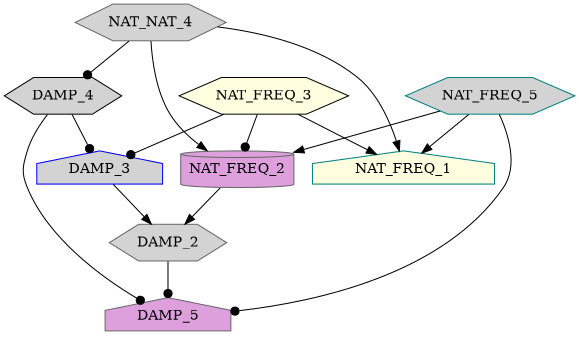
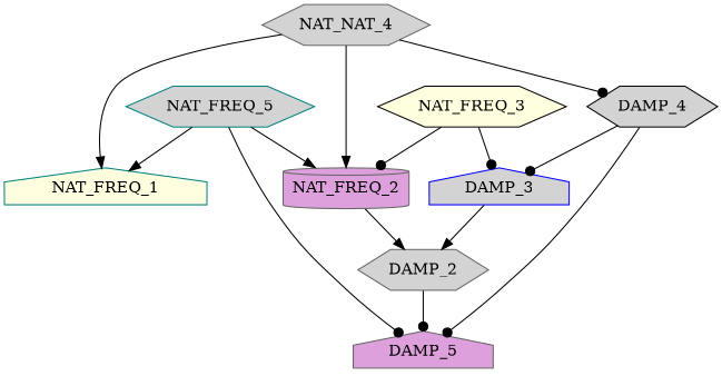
  strict digraph {
    node [color=gray40 fillcolor=lightgrey shape=hexagon style=filled]
    edge [arrowhead=normal]
    NAT_FREQ_1 [color=teal fillcolor=lightyellow shape=house]
    NAT_FREQ_2 [fillcolor=plum shape=cylinder]
    DAMP_2
    DAMP_5 [fillcolor=plum shape=house]
    NAT_FREQ_3 [color=black fillcolor=lightyellow]
    DAMP_3 [color=blue shape=house]
    n7 [label=NAT_NAT_4]
    DAMP_4 [color=black]
    NAT_FREQ_5 [color=teal]
    NAT_FREQ_2 -> DAMP_2
    DAMP_2 -> DAMP_5 [arrowhead=dot]
-   NAT_FREQ_3 -> NAT_FREQ_1
    NAT_FREQ_3 -> NAT_FREQ_2 [arrowhead=dot]
    NAT_FREQ_3 -> DAMP_3 [arrowhead=dot]
    DAMP_3 -> DAMP_2
    n7 -> NAT_FREQ_1
    n7 -> NAT_FREQ_2
    n7 -> DAMP_4 [arrowhead=dot]
    DAMP_4 -> DAMP_5 [arrowhead=dot]
    DAMP_4 -> DAMP_3 [arrowhead=dot]
    NAT_FREQ_5 -> NAT_FREQ_1
    NAT_FREQ_5 -> NAT_FREQ_2
    NAT_FREQ_5 -> DAMP_5 [arrowhead=dot]
  }
